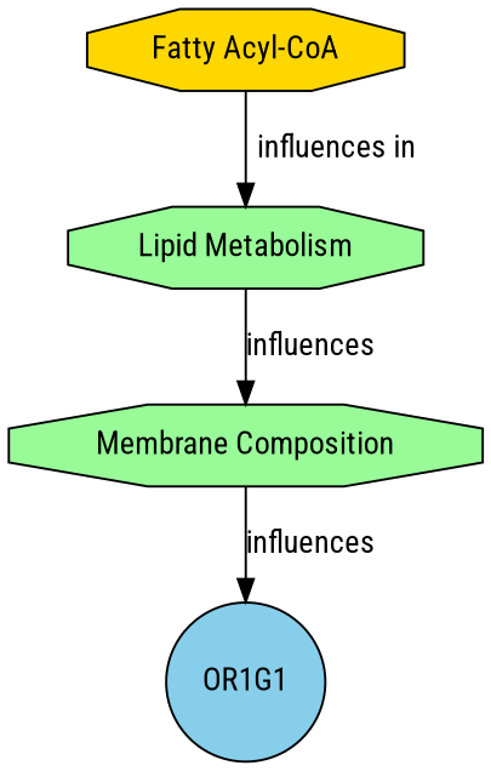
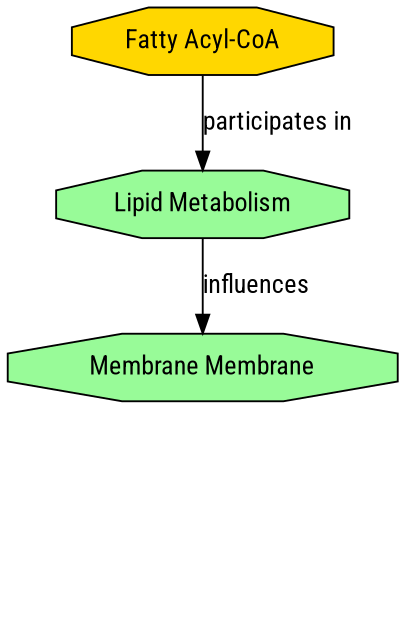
  digraph {
    fontname="Roboto Condensed"
    node [fillcolor=palegreen fontname="Roboto Condensed" shape=octagon style=filled]
    edge [fontname="Roboto Condensed"]
    "Fatty Acyl-CoA" [fillcolor=gold]
    "Lipid Metabolism"
-   "Membrane Composition"
-   OR1G1 [fillcolor=skyblue shape=circle]
-   "Fatty Acyl-CoA" -> "Lipid Metabolism" [evidence="Fatty acyl-CoA is a substrate in lipid metabolism pathways (PMID: 23456789)" label="influences in" probability=0.8]
+   "Membrane Composition" [label="Membrane Membrane"]
+   "Fatty Acyl-CoA" -> "Lipid Metabolism" [evidence="Fatty acyl-CoA is a substrate in lipid metabolism pathways (PMID: 23456789)" label="participates in" probability=0.8]
    "Lipid Metabolism" -> "Membrane Composition" [evidence="Lipid metabolism affects membrane lipid composition (PMID: 34567890)" label=influences probability=0.7]
-   "Membrane Composition" -> OR1G1 [evidence="Olfactory receptors like OR1G1 are affected by membrane lipid composition (PMID: 45678901)" label=influences probability=0.6]
  }
